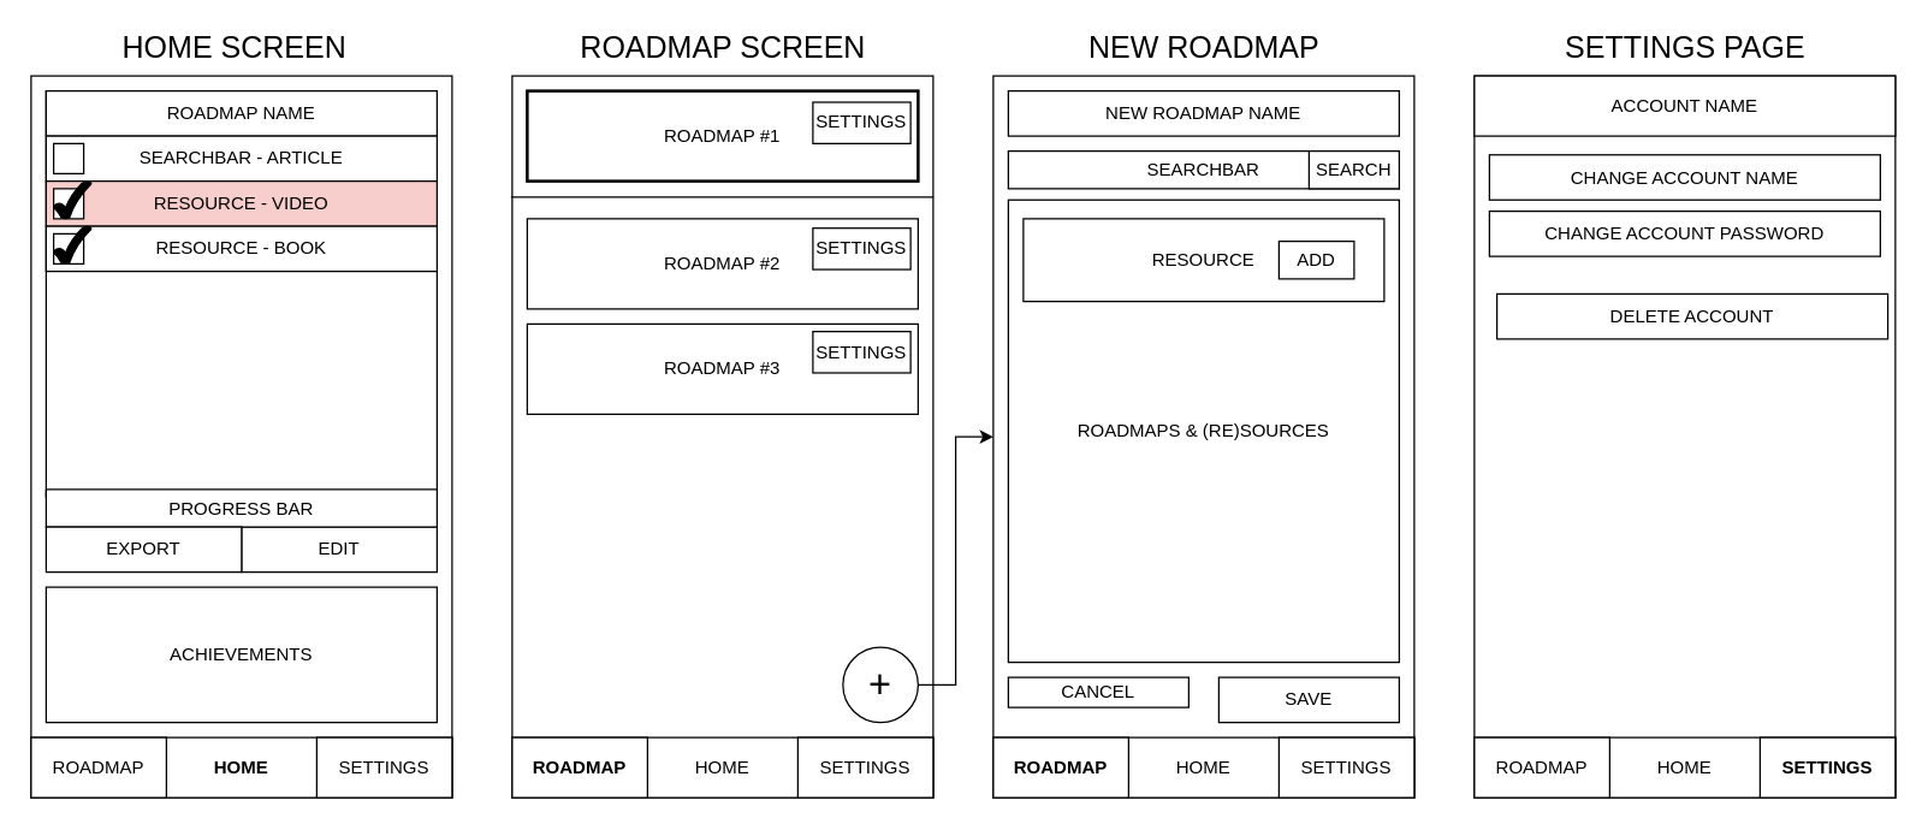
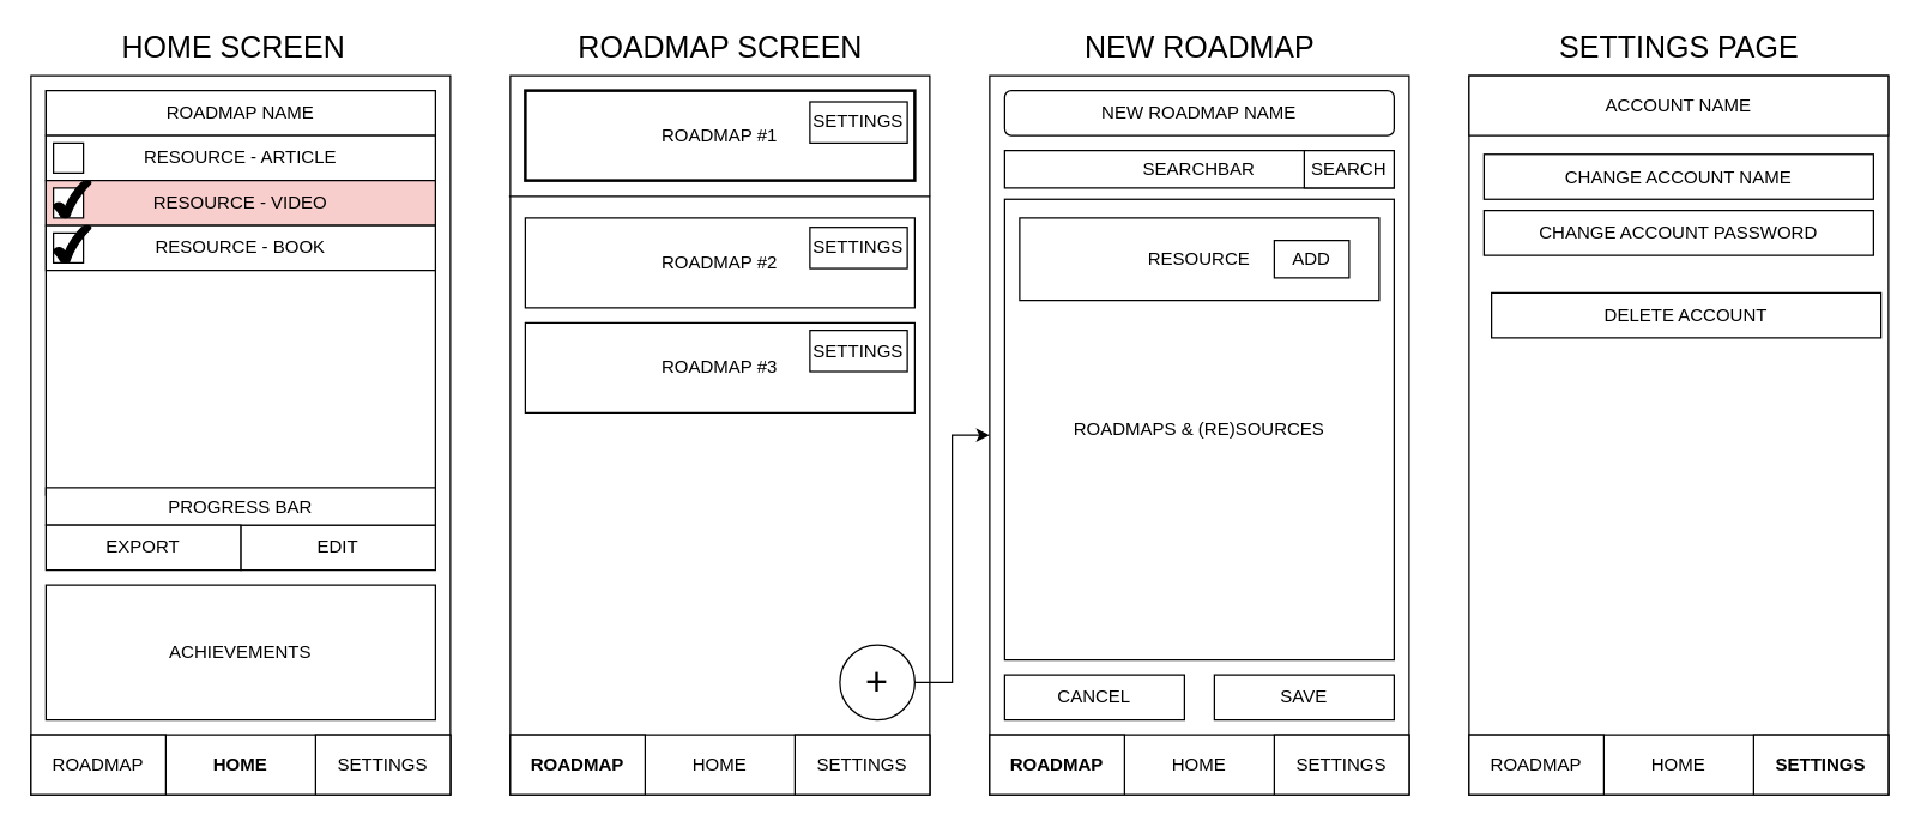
  <mxCell id="0" />
  <mxCell id="1" parent="0" />
  <mxCell id="2" value="" style="rounded=0;whiteSpace=wrap;html=1;" vertex="1" parent="1"><mxGeometry x="20" y="50" width="280" height="480" as="geometry" /></mxCell>
  <mxCell id="3" value="&lt;b&gt;HOME&lt;/b&gt;" style="rounded=0;whiteSpace=wrap;html=1;" vertex="1" parent="1"><mxGeometry x="20" y="490" width="280" height="40" as="geometry" /></mxCell>
  <mxCell id="4" value="&lt;span style=&quot;color: rgba(0 , 0 , 0 , 0) ; font-family: monospace ; font-size: 0px&quot;&gt;DFD&lt;/span&gt;" style="rounded=0;whiteSpace=wrap;html=1;" vertex="1" parent="1"><mxGeometry x="210" y="490" width="90" height="40" as="geometry" /></mxCell>
  <mxCell id="5" value="&lt;span style=&quot;color: rgba(0 , 0 , 0 , 0) ; font-family: monospace ; font-size: 0px&quot;&gt;DFASDFSDAF&lt;/span&gt;" style="rounded=0;whiteSpace=wrap;html=1;" vertex="1" parent="1"><mxGeometry x="20" y="490" width="90" height="40" as="geometry" /></mxCell>
  <mxCell id="6" value="ROADMAP" style="text;html=1;strokeColor=none;fillColor=none;align=center;verticalAlign=middle;whiteSpace=wrap;rounded=0;" vertex="1" parent="1"><mxGeometry x="45" y="500" width="40" height="20" as="geometry" /></mxCell>
  <mxCell id="7" value="SETTINGS" style="text;html=1;strokeColor=none;fillColor=none;align=center;verticalAlign=middle;whiteSpace=wrap;rounded=0;" vertex="1" parent="1"><mxGeometry x="235" y="500" width="40" height="20" as="geometry" /></mxCell>
  <mxCell id="8" value="" style="rounded=0;whiteSpace=wrap;html=1;sketch=0;" vertex="1" parent="1"><mxGeometry x="340" y="50" width="280" height="480" as="geometry" /></mxCell>
  <mxCell id="9" value="HOME" style="rounded=0;whiteSpace=wrap;html=1;" vertex="1" parent="1"><mxGeometry x="340" y="490" width="280" height="40" as="geometry" /></mxCell>
  <mxCell id="10" value="&lt;span style=&quot;color: rgba(0 , 0 , 0 , 0) ; font-family: monospace ; font-size: 0px&quot;&gt;DFD&lt;/span&gt;" style="rounded=0;whiteSpace=wrap;html=1;" vertex="1" parent="1"><mxGeometry x="530" y="490" width="90" height="40" as="geometry" /></mxCell>
  <mxCell id="11" value="&lt;span style=&quot;color: rgba(0 , 0 , 0 , 0) ; font-family: monospace ; font-size: 0px&quot;&gt;DFASDFSDAF&lt;/span&gt;" style="rounded=0;whiteSpace=wrap;html=1;" vertex="1" parent="1"><mxGeometry x="340" y="490" width="90" height="40" as="geometry" /></mxCell>
  <mxCell id="12" value="&lt;b&gt;ROADMAP&lt;/b&gt;" style="text;html=1;strokeColor=none;fillColor=none;align=center;verticalAlign=middle;whiteSpace=wrap;rounded=0;" vertex="1" parent="1"><mxGeometry x="365" y="500" width="40" height="20" as="geometry" /></mxCell>
  <mxCell id="13" value="SETTINGS" style="text;html=1;strokeColor=none;fillColor=none;align=center;verticalAlign=middle;whiteSpace=wrap;rounded=0;" vertex="1" parent="1"><mxGeometry x="555" y="500" width="40" height="20" as="geometry" /></mxCell>
  <mxCell id="14" value="" style="rounded=0;whiteSpace=wrap;html=1;" vertex="1" parent="1"><mxGeometry x="660" y="50" width="280" height="480" as="geometry" /></mxCell>
  <mxCell id="15" value="HOME" style="rounded=0;whiteSpace=wrap;html=1;" vertex="1" parent="1"><mxGeometry x="660" y="490" width="280" height="40" as="geometry" /></mxCell>
  <mxCell id="16" value="&lt;span style=&quot;color: rgba(0 , 0 , 0 , 0) ; font-family: monospace ; font-size: 0px&quot;&gt;DFD&lt;/span&gt;" style="rounded=0;whiteSpace=wrap;html=1;" vertex="1" parent="1"><mxGeometry x="850" y="490" width="90" height="40" as="geometry" /></mxCell>
  <mxCell id="17" value="&lt;span style=&quot;color: rgba(0 , 0 , 0 , 0) ; font-family: monospace ; font-size: 0px&quot;&gt;DFASDFSDAF&lt;/span&gt;" style="rounded=0;whiteSpace=wrap;html=1;" vertex="1" parent="1"><mxGeometry x="660" y="490" width="90" height="40" as="geometry" /></mxCell>
  <mxCell id="18" value="&lt;b&gt;ROADMAP&lt;/b&gt;" style="text;html=1;strokeColor=none;fillColor=none;align=center;verticalAlign=middle;whiteSpace=wrap;rounded=0;" vertex="1" parent="1"><mxGeometry x="685" y="500" width="40" height="20" as="geometry" /></mxCell>
  <mxCell id="19" value="SETTINGS" style="text;html=1;strokeColor=none;fillColor=none;align=center;verticalAlign=middle;whiteSpace=wrap;rounded=0;" vertex="1" parent="1"><mxGeometry x="875" y="500" width="40" height="20" as="geometry" /></mxCell>
  <mxCell id="20" value="" style="rounded=0;whiteSpace=wrap;html=1;" vertex="1" parent="1"><mxGeometry x="980" y="50" width="280" height="480" as="geometry" /></mxCell>
  <mxCell id="21" value="HOME" style="rounded=0;whiteSpace=wrap;html=1;" vertex="1" parent="1"><mxGeometry x="980" y="490" width="280" height="40" as="geometry" /></mxCell>
  <mxCell id="22" value="&lt;span style=&quot;color: rgba(0 , 0 , 0 , 0) ; font-family: monospace ; font-size: 0px&quot;&gt;DFD&lt;/span&gt;" style="rounded=0;whiteSpace=wrap;html=1;" vertex="1" parent="1"><mxGeometry x="1170" y="490" width="90" height="40" as="geometry" /></mxCell>
  <mxCell id="23" value="&lt;span style=&quot;color: rgba(0 , 0 , 0 , 0) ; font-family: monospace ; font-size: 0px&quot;&gt;DFASDFSDAF&lt;/span&gt;" style="rounded=0;whiteSpace=wrap;html=1;" vertex="1" parent="1"><mxGeometry x="980" y="490" width="90" height="40" as="geometry" /></mxCell>
  <mxCell id="24" value="ROADMAP" style="text;html=1;strokeColor=none;fillColor=none;align=center;verticalAlign=middle;whiteSpace=wrap;rounded=0;" vertex="1" parent="1"><mxGeometry x="1005" y="500" width="40" height="20" as="geometry" /></mxCell>
  <mxCell id="25" value="&lt;b&gt;SETTINGS&lt;/b&gt;" style="text;html=1;strokeColor=none;fillColor=none;align=center;verticalAlign=middle;whiteSpace=wrap;rounded=0;" vertex="1" parent="1"><mxGeometry x="1195" y="500" width="40" height="20" as="geometry" /></mxCell>
  <mxCell id="26" value="ACCOUNT NAME" style="rounded=0;whiteSpace=wrap;html=1;" vertex="1" parent="1"><mxGeometry x="980" y="50" width="280" height="40" as="geometry" /></mxCell>
  <mxCell id="27" value="ROADMAP #1" style="rounded=0;whiteSpace=wrap;html=1;strokeWidth=2;" vertex="1" parent="1"><mxGeometry x="350" y="60" width="260" height="60" as="geometry" /></mxCell>
  <mxCell id="28" value="" style="rounded=0;whiteSpace=wrap;html=1;" vertex="1" parent="1"><mxGeometry x="30" y="60" width="260" height="270" as="geometry" /></mxCell>
  <mxCell id="29" style="edgeStyle=orthogonalEdgeStyle;rounded=0;orthogonalLoop=1;jettySize=auto;html=1;" edge="1" parent="1" source="30" target="14"><mxGeometry relative="1" as="geometry" /></mxCell>
  <mxCell id="30" value="&lt;font style=&quot;font-size: 26px&quot;&gt;+&lt;/font&gt;" style="ellipse;whiteSpace=wrap;html=1;aspect=fixed;shadow=0;" vertex="1" parent="1"><mxGeometry x="560" y="430" width="50" height="50" as="geometry" /></mxCell>
  <mxCell id="31" value="EDIT" style="rounded=0;whiteSpace=wrap;html=1;" vertex="1" parent="1"><mxGeometry x="160" y="350" width="130" height="30" as="geometry" /></mxCell>
  <mxCell id="32" value="ROADMAP NAME" style="rounded=0;whiteSpace=wrap;html=1;" vertex="1" parent="1"><mxGeometry x="30" y="60" width="260" height="30" as="geometry" /></mxCell>
  <mxCell id="33" value="PROGRESS BAR" style="rounded=0;whiteSpace=wrap;html=1;" vertex="1" parent="1"><mxGeometry x="30" y="325" width="260" height="25" as="geometry" /></mxCell>
- <mxCell id="34" value="SEARCHBAR - ARTICLE" style="rounded=0;whiteSpace=wrap;html=1;" vertex="1" parent="1"><mxGeometry x="30" y="90" width="260" height="30" as="geometry" /></mxCell>
+ <mxCell id="34" value="RESOURCE - ARTICLE" style="rounded=0;whiteSpace=wrap;html=1;" vertex="1" parent="1"><mxGeometry x="30" y="90" width="260" height="30" as="geometry" /></mxCell>
  <mxCell id="35" value="RESOURCE - VIDEO" style="rounded=0;whiteSpace=wrap;html=1;fillColor=#f8cecc;" vertex="1" parent="1"><mxGeometry x="30" y="120" width="260" height="30" as="geometry" /></mxCell>
  <mxCell id="36" value="ACHIEVEMENTS" style="rounded=0;whiteSpace=wrap;html=1;" vertex="1" parent="1"><mxGeometry x="30" y="390" width="260" height="90" as="geometry" /></mxCell>
  <mxCell id="37" value="" style="whiteSpace=wrap;html=1;aspect=fixed;" vertex="1" parent="1"><mxGeometry x="35" y="125" width="20" height="20" as="geometry" /></mxCell>
  <mxCell id="38" value="" style="whiteSpace=wrap;html=1;aspect=fixed;" vertex="1" parent="1"><mxGeometry x="35" y="95" width="20" height="20" as="geometry" /></mxCell>
  <mxCell id="39" value="ROADMAP #2" style="rounded=0;whiteSpace=wrap;html=1;" vertex="1" parent="1"><mxGeometry x="350" y="145" width="260" height="60" as="geometry" /></mxCell>
  <mxCell id="40" value="ROADMAP #3" style="rounded=0;whiteSpace=wrap;html=1;" vertex="1" parent="1"><mxGeometry x="350" y="215" width="260" height="60" as="geometry" /></mxCell>
- <mxCell id="41" value="NEW ROADMAP NAME" style="rounded=0;whiteSpace=wrap;html=1;strokeWidth=1;" vertex="1" parent="1"><mxGeometry x="670" y="60" width="260" height="30" as="geometry" /></mxCell>
+ <mxCell id="41" value="NEW ROADMAP NAME" style="whiteSpace=wrap;html=1;strokeWidth=1;rounded=1;" vertex="1" parent="1"><mxGeometry x="670" y="60" width="260" height="30" as="geometry" /></mxCell>
  <mxCell id="42" value="SEARCHBAR" style="rounded=0;whiteSpace=wrap;html=1;strokeWidth=1;" vertex="1" parent="1"><mxGeometry x="670" y="100" width="260" height="25" as="geometry" /></mxCell>
  <mxCell id="43" value="SEARCH" style="rounded=0;whiteSpace=wrap;html=1;strokeWidth=1;" vertex="1" parent="1"><mxGeometry x="870" y="100" width="60" height="25" as="geometry" /></mxCell>
  <mxCell id="44" value="ROADMAPS &amp;amp; (RE)SOURCES" style="rounded=0;whiteSpace=wrap;html=1;strokeWidth=1;" vertex="1" parent="1"><mxGeometry x="670" y="132.5" width="260" height="307.5" as="geometry" /></mxCell>
  <mxCell id="45" value="RESOURCE" style="rounded=0;whiteSpace=wrap;html=1;strokeWidth=1;" vertex="1" parent="1"><mxGeometry x="680" y="145" width="240" height="55" as="geometry" /></mxCell>
  <mxCell id="46" value="ADD" style="rounded=0;whiteSpace=wrap;html=1;strokeWidth=1;" vertex="1" parent="1"><mxGeometry x="850" y="160" width="50" height="25" as="geometry" /></mxCell>
- <mxCell id="47" value="CANCEL" style="rounded=0;whiteSpace=wrap;html=1;strokeWidth=1;" vertex="1" parent="1"><mxGeometry x="670" y="450" width="120" height="20" as="geometry" /></mxCell>
+ <mxCell id="47" value="CANCEL" style="rounded=0;whiteSpace=wrap;html=1;strokeWidth=1;" vertex="1" parent="1"><mxGeometry x="670" y="450" width="120" height="30" as="geometry" /></mxCell>
  <mxCell id="48" value="SAVE" style="rounded=0;whiteSpace=wrap;html=1;strokeWidth=1;" vertex="1" parent="1"><mxGeometry x="810" y="450" width="120" height="30" as="geometry" /></mxCell>
  <mxCell id="49" value="" style="endArrow=none;html=1;exitX=-0.003;exitY=0.168;exitDx=0;exitDy=0;exitPerimeter=0;entryX=1.001;entryY=0.168;entryDx=0;entryDy=0;entryPerimeter=0;" edge="1" parent="1" source="8" target="8"><mxGeometry width="50" height="50" relative="1" as="geometry"><mxPoint x="450" y="360" as="sourcePoint" /><mxPoint x="500" y="310" as="targetPoint" /></mxGeometry></mxCell>
  <mxCell id="50" value="CHANGE ACCOUNT NAME" style="rounded=0;whiteSpace=wrap;html=1;strokeWidth=1;" vertex="1" parent="1"><mxGeometry x="990" y="102.5" width="260" height="30" as="geometry" /></mxCell>
  <mxCell id="51" value="CHANGE ACCOUNT PASSWORD" style="rounded=0;whiteSpace=wrap;html=1;strokeWidth=1;" vertex="1" parent="1"><mxGeometry x="990" y="140" width="260" height="30" as="geometry" /></mxCell>
  <mxCell id="52" value="DELETE ACCOUNT" style="rounded=0;whiteSpace=wrap;html=1;strokeWidth=1;" vertex="1" parent="1"><mxGeometry x="995" y="195" width="260" height="30" as="geometry" /></mxCell>
  <mxCell id="53" value="EXPORT" style="rounded=0;whiteSpace=wrap;html=1;" vertex="1" parent="1"><mxGeometry x="30" y="350" width="130" height="30" as="geometry" /></mxCell>
  <mxCell id="54" value="&lt;font style=&quot;font-size: 20px&quot;&gt;HOME SCREEN&lt;/font&gt;" style="text;html=1;align=center;verticalAlign=middle;resizable=0;points=[];autosize=1;" vertex="1" parent="1"><mxGeometry x="75" y="20" width="160" height="20" as="geometry" /></mxCell>
  <mxCell id="55" value="&lt;font style=&quot;font-size: 20px&quot;&gt;ROADMAP SCREEN&lt;/font&gt;" style="text;html=1;align=center;verticalAlign=middle;resizable=0;points=[];autosize=1;" vertex="1" parent="1"><mxGeometry x="375" y="20" width="210" height="20" as="geometry" /></mxCell>
  <mxCell id="56" value="&lt;font style=&quot;font-size: 20px&quot;&gt;NEW ROADMAP&lt;/font&gt;" style="text;html=1;align=center;verticalAlign=middle;resizable=0;points=[];autosize=1;" vertex="1" parent="1"><mxGeometry x="715" y="20" width="170" height="20" as="geometry" /></mxCell>
  <mxCell id="57" value="&lt;font style=&quot;font-size: 20px&quot;&gt;SETTINGS PAGE&lt;/font&gt;" style="text;html=1;align=center;verticalAlign=middle;resizable=0;points=[];autosize=1;" vertex="1" parent="1"><mxGeometry x="1030" y="20" width="180" height="20" as="geometry" /></mxCell>
  <mxCell id="58" value="" style="verticalLabelPosition=bottom;verticalAlign=top;html=1;shape=mxgraph.basic.tick;strokeWidth=1;fillColor=#000000;" vertex="1" parent="1"><mxGeometry x="35" y="120" width="25" height="25" as="geometry" /></mxCell>
  <mxCell id="59" value="RESOURCE - BOOK" style="rounded=0;whiteSpace=wrap;html=1;" vertex="1" parent="1"><mxGeometry x="30" y="150" width="260" height="30" as="geometry" /></mxCell>
  <mxCell id="60" value="" style="whiteSpace=wrap;html=1;aspect=fixed;" vertex="1" parent="1"><mxGeometry x="35" y="155" width="20" height="20" as="geometry" /></mxCell>
  <mxCell id="61" value="" style="verticalLabelPosition=bottom;verticalAlign=top;html=1;shape=mxgraph.basic.tick;strokeWidth=1;fillColor=#000000;" vertex="1" parent="1"><mxGeometry x="35" y="150" width="25" height="25" as="geometry" /></mxCell>
  <mxCell id="62" value="SETTINGS" style="rounded=0;whiteSpace=wrap;html=1;sketch=0;strokeWidth=1;fillColor=none;" vertex="1" parent="1"><mxGeometry x="540" y="151.25" width="65" height="27.5" as="geometry" /></mxCell>
  <mxCell id="63" value="SETTINGS" style="rounded=0;whiteSpace=wrap;html=1;sketch=0;strokeWidth=1;fillColor=none;" vertex="1" parent="1"><mxGeometry x="540" y="220" width="65" height="27.5" as="geometry" /></mxCell>
  <mxCell id="64" value="SETTINGS" style="rounded=0;whiteSpace=wrap;html=1;sketch=0;strokeWidth=1;fillColor=none;" vertex="1" parent="1"><mxGeometry x="540" y="67.5" width="65" height="27.5" as="geometry" /></mxCell>
